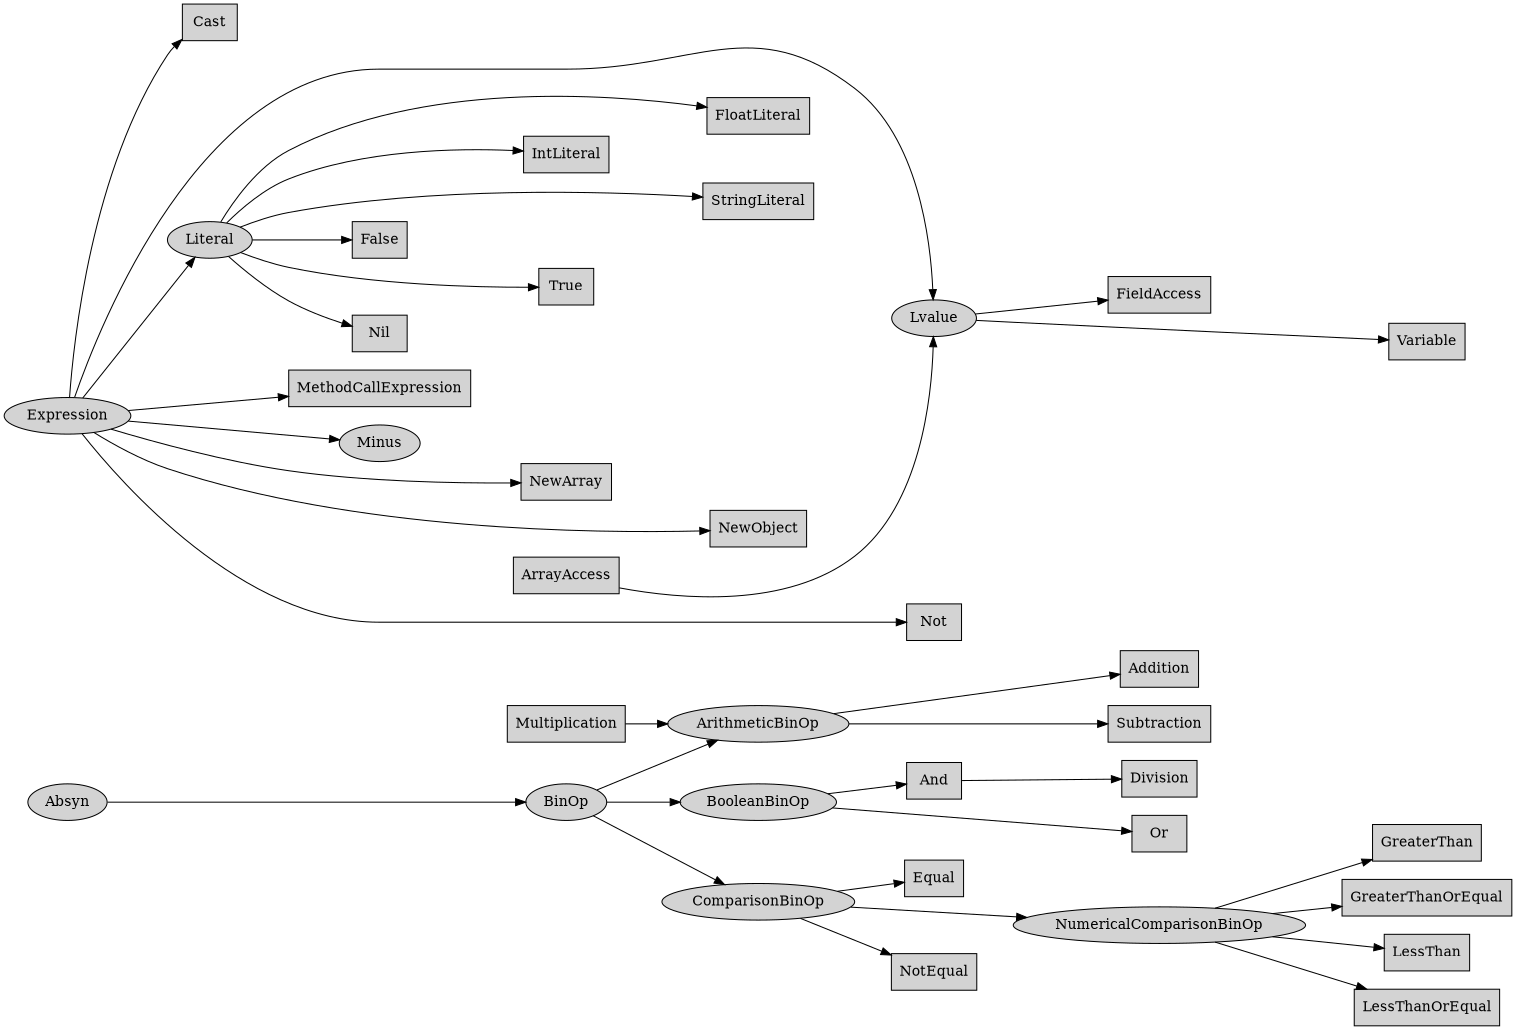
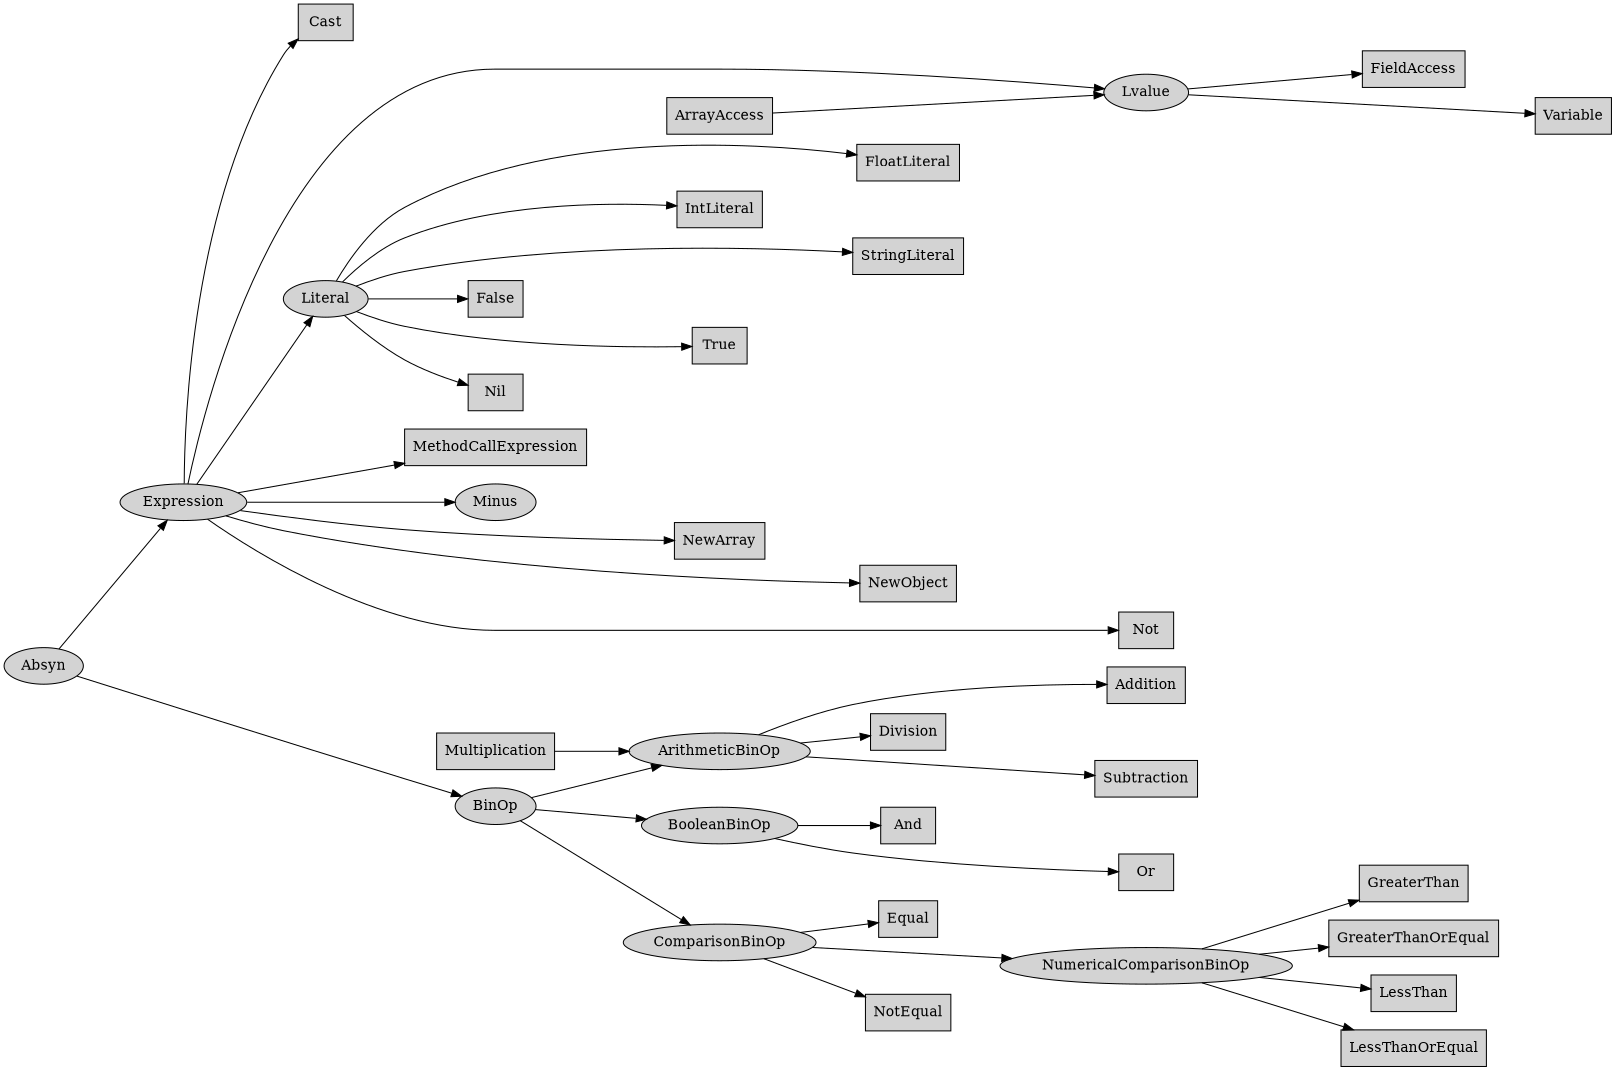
  digraph {
    rankdir=LR
    node [style=filled shape=box]
    n1 [label=Absyn shape=""]
    n2 [label=Expression shape=""]
    n3 [label=BinOp shape=""]
    n4 [label=Cast]
    n5 [label=Lvalue shape=""]
    n6 [label=Literal shape=""]
    n7 [label=MethodCallExpression]
    n8 [label=Minus shape=ellipse]
    n9 [label=NewArray]
    n10 [label=NewObject]
    n11 [label=Not]
    n12 [label=FieldAccess]
    n13 [label=Variable]
    n14 [label=FloatLiteral]
    n15 [label=IntLiteral]
    n16 [label=StringLiteral]
    n17 [label=False]
    n18 [label=True]
    n19 [label=Nil]
    n20 [label=ArithmeticBinOp shape=""]
    n21 [label=BooleanBinOp shape=""]
    n22 [label=ComparisonBinOp shape=""]
    n23 [label=ArrayAccess]
    n24 [label=Addition]
    n25 [label=Division]
    n26 [label=Subtraction]
    n27 [label=And]
    n28 [label=Or]
    n29 [label=Equal]
    n30 [label=NumericalComparisonBinOp shape=""]
    n31 [label=NotEqual]
    n32 [label=Multiplication]
    n33 [label=GreaterThan]
    n34 [label=GreaterThanOrEqual]
    n35 [label=LessThan]
    n36 [label=LessThanOrEqual]
+   n1 -> n2
    n1 -> n3 [minlen=3]
    n2 -> n4
    n2 -> n5 [minlen=5]
    n2 -> n6
    n2 -> n7 [minlen=2]
    n2 -> n8 [minlen=2]
    n2 -> n9 [minlen=3]
    n2 -> n10 [minlen=4]
    n2 -> n11 [minlen=5]
    n3 -> n20
    n3 -> n21
    n3 -> n22
    n5 -> n12
    n5 -> n13 [minlen=2]
    n6 -> n14 [minlen=3]
    n6 -> n15 [minlen=2]
    n6 -> n16 [minlen=3]
    n6 -> n17
    n6 -> n18 [minlen=2]
    n6 -> n19
    n20 -> n24 [minlen=2]
-   n27 -> n25
+   n20 -> n25
    n20 -> n26 [minlen=2]
    n21 -> n27
    n21 -> n28 [minlen=2]
    n22 -> n29
    n22 -> n30 [minlen=2]
    n22 -> n31
    n23 -> n5 [minlen=2]
    n30 -> n33
    n30 -> n34
    n30 -> n35
    n30 -> n36
    n32 -> n20
  }
